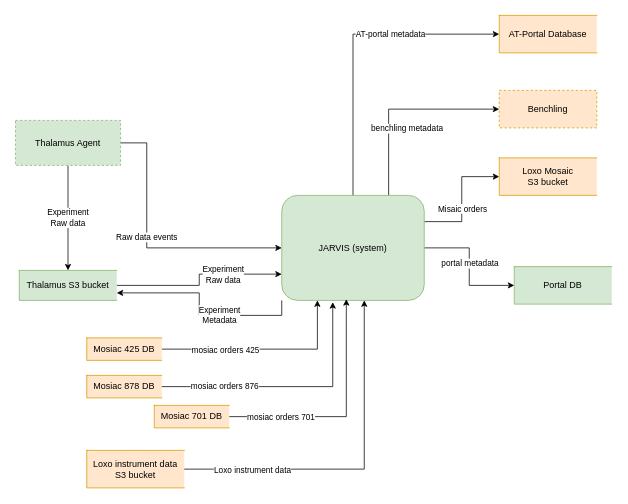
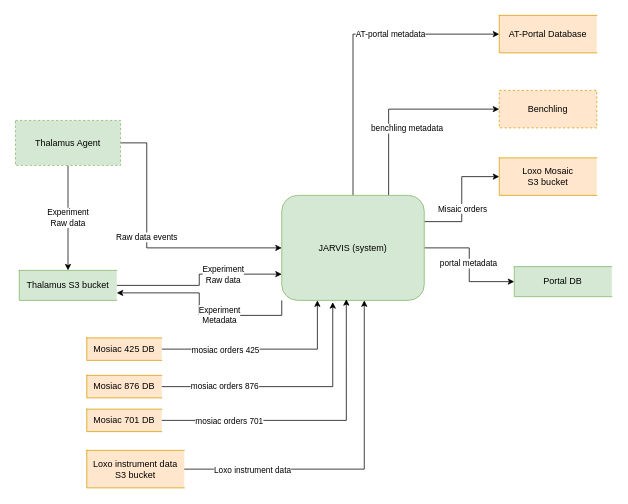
  <mxCell id="0" />
  <mxCell id="1" parent="0" />
  <mxCell id="2" style="edgeStyle=orthogonalEdgeStyle;rounded=0;orthogonalLoop=1;jettySize=auto;html=1;exitX=0.5;exitY=0;exitDx=0;exitDy=0;entryX=0;entryY=0.5;entryDx=0;entryDy=0;" edge="1" parent="1" source="12" target="18"><mxGeometry relative="1" as="geometry" /></mxCell>
  <mxCell id="3" value="AT-portal metadata" style="edgeLabel;html=1;align=center;verticalAlign=middle;resizable=0;points=[];" vertex="1" connectable="0" parent="2"><mxGeometry x="0.286" y="1" relative="1" as="geometry"><mxPoint as="offset" /></mxGeometry></mxCell>
  <mxCell id="4" style="edgeStyle=orthogonalEdgeStyle;rounded=0;orthogonalLoop=1;jettySize=auto;html=1;exitX=0.75;exitY=0;exitDx=0;exitDy=0;entryX=0;entryY=0.5;entryDx=0;entryDy=0;" edge="1" parent="1" source="12" target="19"><mxGeometry relative="1" as="geometry" /></mxCell>
  <mxCell id="5" value="benchling metadata" style="edgeLabel;html=1;align=center;verticalAlign=middle;resizable=0;points=[];" vertex="1" connectable="0" parent="4"><mxGeometry x="0.048" relative="1" as="geometry"><mxPoint x="1" y="25" as="offset" /></mxGeometry></mxCell>
  <mxCell id="6" style="edgeStyle=orthogonalEdgeStyle;rounded=0;orthogonalLoop=1;jettySize=auto;html=1;exitX=1;exitY=0.25;exitDx=0;exitDy=0;" edge="1" parent="1" source="12" target="20"><mxGeometry relative="1" as="geometry" /></mxCell>
  <mxCell id="7" value="Misaic orders" style="edgeLabel;html=1;align=center;verticalAlign=middle;resizable=0;points=[];" vertex="1" connectable="0" parent="6"><mxGeometry x="-0.148" relative="1" as="geometry"><mxPoint as="offset" /></mxGeometry></mxCell>
  <mxCell id="8" style="edgeStyle=orthogonalEdgeStyle;rounded=0;orthogonalLoop=1;jettySize=auto;html=1;entryX=0;entryY=0.5;entryDx=0;entryDy=0;" edge="1" parent="1" source="12" target="33"><mxGeometry relative="1" as="geometry" /></mxCell>
  <mxCell id="9" value="portal metadata" style="edgeLabel;html=1;align=center;verticalAlign=middle;resizable=0;points=[];" vertex="1" connectable="0" parent="8"><mxGeometry x="-0.333" y="-2" relative="1" as="geometry"><mxPoint x="3" y="18" as="offset" /></mxGeometry></mxCell>
  <mxCell id="10" style="edgeStyle=orthogonalEdgeStyle;rounded=0;orthogonalLoop=1;jettySize=auto;html=1;exitX=0;exitY=1;exitDx=0;exitDy=0;entryX=1;entryY=0.75;entryDx=0;entryDy=0;" edge="1" parent="1" source="12" target="36"><mxGeometry relative="1" as="geometry" /></mxCell>
  <mxCell id="11" value="Experiment &lt;br&gt;Metadata" style="edgeLabel;html=1;align=center;verticalAlign=middle;resizable=0;points=[];" vertex="1" connectable="0" parent="10"><mxGeometry x="-0.231" y="-1" relative="1" as="geometry"><mxPoint as="offset" /></mxGeometry></mxCell>
  <mxCell id="12" value="JARVIS (system)" style="rounded=1;whiteSpace=wrap;html=1;fillColor=#d5e8d4;strokeColor=#82b366;" vertex="1" parent="1"><mxGeometry x="375" y="260" width="190" height="140" as="geometry" /></mxCell>
  <mxCell id="13" value="" style="edgeStyle=orthogonalEdgeStyle;rounded=0;orthogonalLoop=1;jettySize=auto;html=1;" edge="1" parent="1" source="17" target="12"><mxGeometry relative="1" as="geometry"><Array as="points"><mxPoint x="195" y="190" /><mxPoint x="195" y="330" /></Array></mxGeometry></mxCell>
  <mxCell id="14" value="Raw data events" style="edgeLabel;html=1;align=center;verticalAlign=middle;resizable=0;points=[];" vertex="1" connectable="0" parent="13"><mxGeometry x="-0.1" y="-1" relative="1" as="geometry"><mxPoint as="offset" /></mxGeometry></mxCell>
  <mxCell id="15" style="edgeStyle=orthogonalEdgeStyle;rounded=0;orthogonalLoop=1;jettySize=auto;html=1;exitX=0.5;exitY=1;exitDx=0;exitDy=0;entryX=0.5;entryY=0;entryDx=0;entryDy=0;" edge="1" parent="1" source="17" target="36"><mxGeometry relative="1" as="geometry" /></mxCell>
  <mxCell id="16" value="Experiment &lt;br&gt;Raw data" style="edgeLabel;html=1;align=center;verticalAlign=middle;resizable=0;points=[];" vertex="1" connectable="0" parent="15"><mxGeometry x="-0.016" y="-1" relative="1" as="geometry"><mxPoint as="offset" /></mxGeometry></mxCell>
  <mxCell id="17" value="Thalamus Agent" style="rounded=0;whiteSpace=wrap;html=1;fillColor=#d5e8d4;strokeColor=#82b366;dashed=1;" vertex="1" parent="1"><mxGeometry x="20" y="160" width="140" height="60" as="geometry" /></mxCell>
  <mxCell id="18" value="AT-Portal Database" style="html=1;dashed=0;whiteSpace=wrap;shape=partialRectangle;right=0;fillColor=#ffe6cc;strokeColor=#d79b00;" vertex="1" parent="1"><mxGeometry x="665" y="20" width="130" height="50" as="geometry" /></mxCell>
  <mxCell id="19" value="Benchling" style="html=1;dashed=1;whiteSpace=wrap;fillColor=#ffe6cc;strokeColor=#d79b00;" vertex="1" parent="1"><mxGeometry x="665" y="120" width="130" height="50" as="geometry" /></mxCell>
  <mxCell id="20" value="Loxo Mosaic&lt;br&gt;S3 bucket" style="html=1;dashed=0;whiteSpace=wrap;shape=partialRectangle;right=0;fillColor=#ffe6cc;strokeColor=#d79b00;" vertex="1" parent="1"><mxGeometry x="665" y="210" width="130" height="50" as="geometry" /></mxCell>
  <mxCell id="21" style="edgeStyle=orthogonalEdgeStyle;rounded=0;orthogonalLoop=1;jettySize=auto;html=1;entryX=0.25;entryY=1;entryDx=0;entryDy=0;" edge="1" parent="1" source="23" target="12"><mxGeometry relative="1" as="geometry" /></mxCell>
  <mxCell id="22" value="mosiac orders 425" style="edgeLabel;html=1;align=center;verticalAlign=middle;resizable=0;points=[];" vertex="1" connectable="0" parent="21"><mxGeometry x="-0.382" relative="1" as="geometry"><mxPoint as="offset" /></mxGeometry></mxCell>
  <mxCell id="23" value="Mosiac&amp;nbsp;425 DB" style="html=1;dashed=0;whiteSpace=wrap;shape=partialRectangle;right=0;fillColor=#ffe6cc;strokeColor=#d79b00;" vertex="1" parent="1"><mxGeometry x="115" y="450" width="100" height="30" as="geometry" /></mxCell>
- <mxCell id="24" value="Mosiac&amp;nbsp;878&lt;span style=&quot;background-color: initial;&quot;&gt;&amp;nbsp;DB&lt;/span&gt;" style="html=1;dashed=0;whiteSpace=wrap;shape=partialRectangle;right=0;fillColor=#ffe6cc;strokeColor=#d79b00;" vertex="1" parent="1"><mxGeometry x="115" y="500" width="100" height="30" as="geometry" /></mxCell>
- <mxCell id="25" value="Mosiac&amp;nbsp;701&lt;span style=&quot;background-color: initial;&quot;&gt;&amp;nbsp;DB&lt;/span&gt;" style="html=1;dashed=0;whiteSpace=wrap;shape=partialRectangle;right=0;fillColor=#ffe6cc;strokeColor=#d79b00;" vertex="1" parent="1"><mxGeometry x="205" y="540" width="100" height="30" as="geometry" /></mxCell>
+ <mxCell id="24" value="Mosiac&amp;nbsp;876&lt;span style=&quot;background-color: initial;&quot;&gt;&amp;nbsp;DB&lt;/span&gt;" style="html=1;dashed=0;whiteSpace=wrap;shape=partialRectangle;right=0;fillColor=#ffe6cc;strokeColor=#d79b00;" vertex="1" parent="1"><mxGeometry x="115" y="500" width="100" height="30" as="geometry" /></mxCell>
+ <mxCell id="25" value="Mosiac&amp;nbsp;701&lt;span style=&quot;background-color: initial;&quot;&gt;&amp;nbsp;DB&lt;/span&gt;" style="html=1;dashed=0;whiteSpace=wrap;shape=partialRectangle;right=0;fillColor=#ffe6cc;strokeColor=#d79b00;" vertex="1" parent="1"><mxGeometry x="115" y="545" width="100" height="30" as="geometry" /></mxCell>
  <mxCell id="26" style="edgeStyle=orthogonalEdgeStyle;rounded=0;orthogonalLoop=1;jettySize=auto;html=1;exitX=1;exitY=0.5;exitDx=0;exitDy=0;entryX=0.358;entryY=1.017;entryDx=0;entryDy=0;entryPerimeter=0;" edge="1" parent="1" source="24" target="12"><mxGeometry relative="1" as="geometry" /></mxCell>
  <mxCell id="27" value="mosiac orders 876" style="edgeLabel;html=1;align=center;verticalAlign=middle;resizable=0;points=[];" vertex="1" connectable="0" parent="26"><mxGeometry x="-0.512" y="1" relative="1" as="geometry"><mxPoint as="offset" /></mxGeometry></mxCell>
  <mxCell id="28" style="edgeStyle=orthogonalEdgeStyle;rounded=0;orthogonalLoop=1;jettySize=auto;html=1;exitX=1;exitY=0.5;exitDx=0;exitDy=0;entryX=0.453;entryY=0.989;entryDx=0;entryDy=0;entryPerimeter=0;" edge="1" parent="1" source="25" target="12"><mxGeometry relative="1" as="geometry" /></mxCell>
  <mxCell id="29" value="mosiac orders 701" style="edgeLabel;html=1;align=center;verticalAlign=middle;resizable=0;points=[];" vertex="1" connectable="0" parent="28"><mxGeometry x="-0.563" relative="1" as="geometry"><mxPoint as="offset" /></mxGeometry></mxCell>
  <mxCell id="30" value="Loxo instrument data S3 bucket" style="html=1;dashed=0;whiteSpace=wrap;shape=partialRectangle;right=0;fillColor=#ffe6cc;strokeColor=#d79b00;" vertex="1" parent="1"><mxGeometry x="115" y="600" width="130" height="50" as="geometry" /></mxCell>
  <mxCell id="31" style="edgeStyle=orthogonalEdgeStyle;rounded=0;orthogonalLoop=1;jettySize=auto;html=1;entryX=0.579;entryY=1;entryDx=0;entryDy=0;entryPerimeter=0;" edge="1" parent="1" source="30" target="12"><mxGeometry relative="1" as="geometry"><Array as="points"><mxPoint x="485" y="625" /></Array></mxGeometry></mxCell>
  <mxCell id="32" value="Loxo instrument data" style="edgeLabel;html=1;align=center;verticalAlign=middle;resizable=0;points=[];" vertex="1" connectable="0" parent="31"><mxGeometry x="-0.737" y="1" relative="1" as="geometry"><mxPoint x="29" y="1" as="offset" /></mxGeometry></mxCell>
- <mxCell id="33" value="Portal DB" style="html=1;dashed=0;whiteSpace=wrap;shape=partialRectangle;right=0;fillColor=#d5e8d4;strokeColor=#82b366;" vertex="1" parent="1"><mxGeometry x="685" y="355" width="130" height="50" as="geometry" /></mxCell>
+ <mxCell id="33" value="Portal DB" style="html=1;dashed=0;whiteSpace=wrap;shape=partialRectangle;right=0;fillColor=#d5e8d4;strokeColor=#82b366;" vertex="1" parent="1"><mxGeometry x="685" y="355" width="130" height="40" as="geometry" /></mxCell>
  <mxCell id="34" style="edgeStyle=orthogonalEdgeStyle;rounded=0;orthogonalLoop=1;jettySize=auto;html=1;entryX=0;entryY=0.75;entryDx=0;entryDy=0;" edge="1" parent="1" source="36" target="12"><mxGeometry relative="1" as="geometry" /></mxCell>
  <mxCell id="35" value="Experiment &lt;br&gt;Raw data" style="edgeLabel;html=1;align=center;verticalAlign=middle;resizable=0;points=[];" vertex="1" connectable="0" parent="34"><mxGeometry x="0.326" relative="1" as="geometry"><mxPoint as="offset" /></mxGeometry></mxCell>
  <mxCell id="36" value="Thalamus S3 bucket" style="html=1;dashed=0;whiteSpace=wrap;shape=partialRectangle;right=0;fillColor=#d5e8d4;strokeColor=#82b366;" vertex="1" parent="1"><mxGeometry x="25" y="360" width="130" height="40" as="geometry" /></mxCell>
